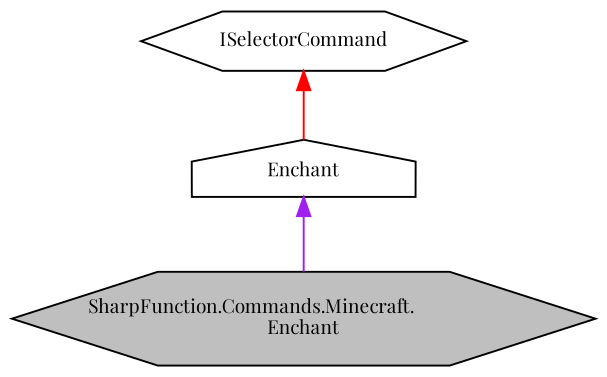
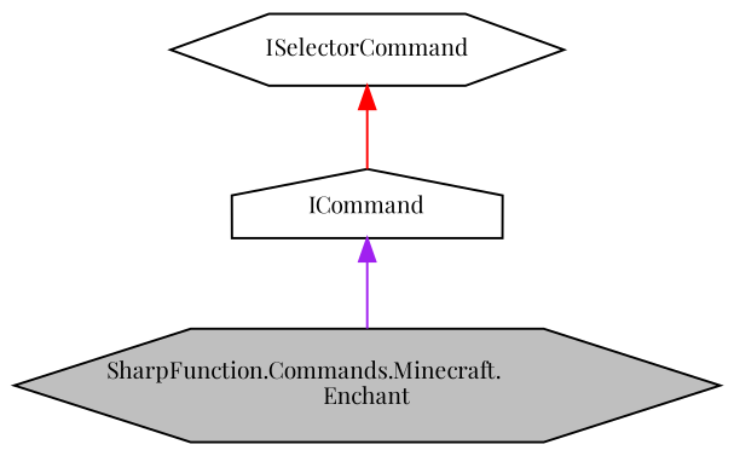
  digraph {
    fontname="Playfair Display"
    node [color=black fillcolor=white fontname="Playfair Display" fontsize=10 shape=hexagon style=filled]
    edge [dir=back fontname="Playfair Display" fontsize=10 labelfontname=Helvetica labelfontsize=10 style=solid]
    n1 [fillcolor=grey75 fontcolor=black height=0.2 label="SharpFunction.Commands.Minecraft.\lEnchant" width=0.4]
-   n2 [height=0.2 label=Enchant shape=house width=0.4]
+   n2 [height=0.2 label=ICommand shape=house width=0.4]
    n3 [height=0.2 label=ISelectorCommand width=0.4]
    n2 -> n1 [color=purple]
    n3 -> n2 [color=red]
  }
